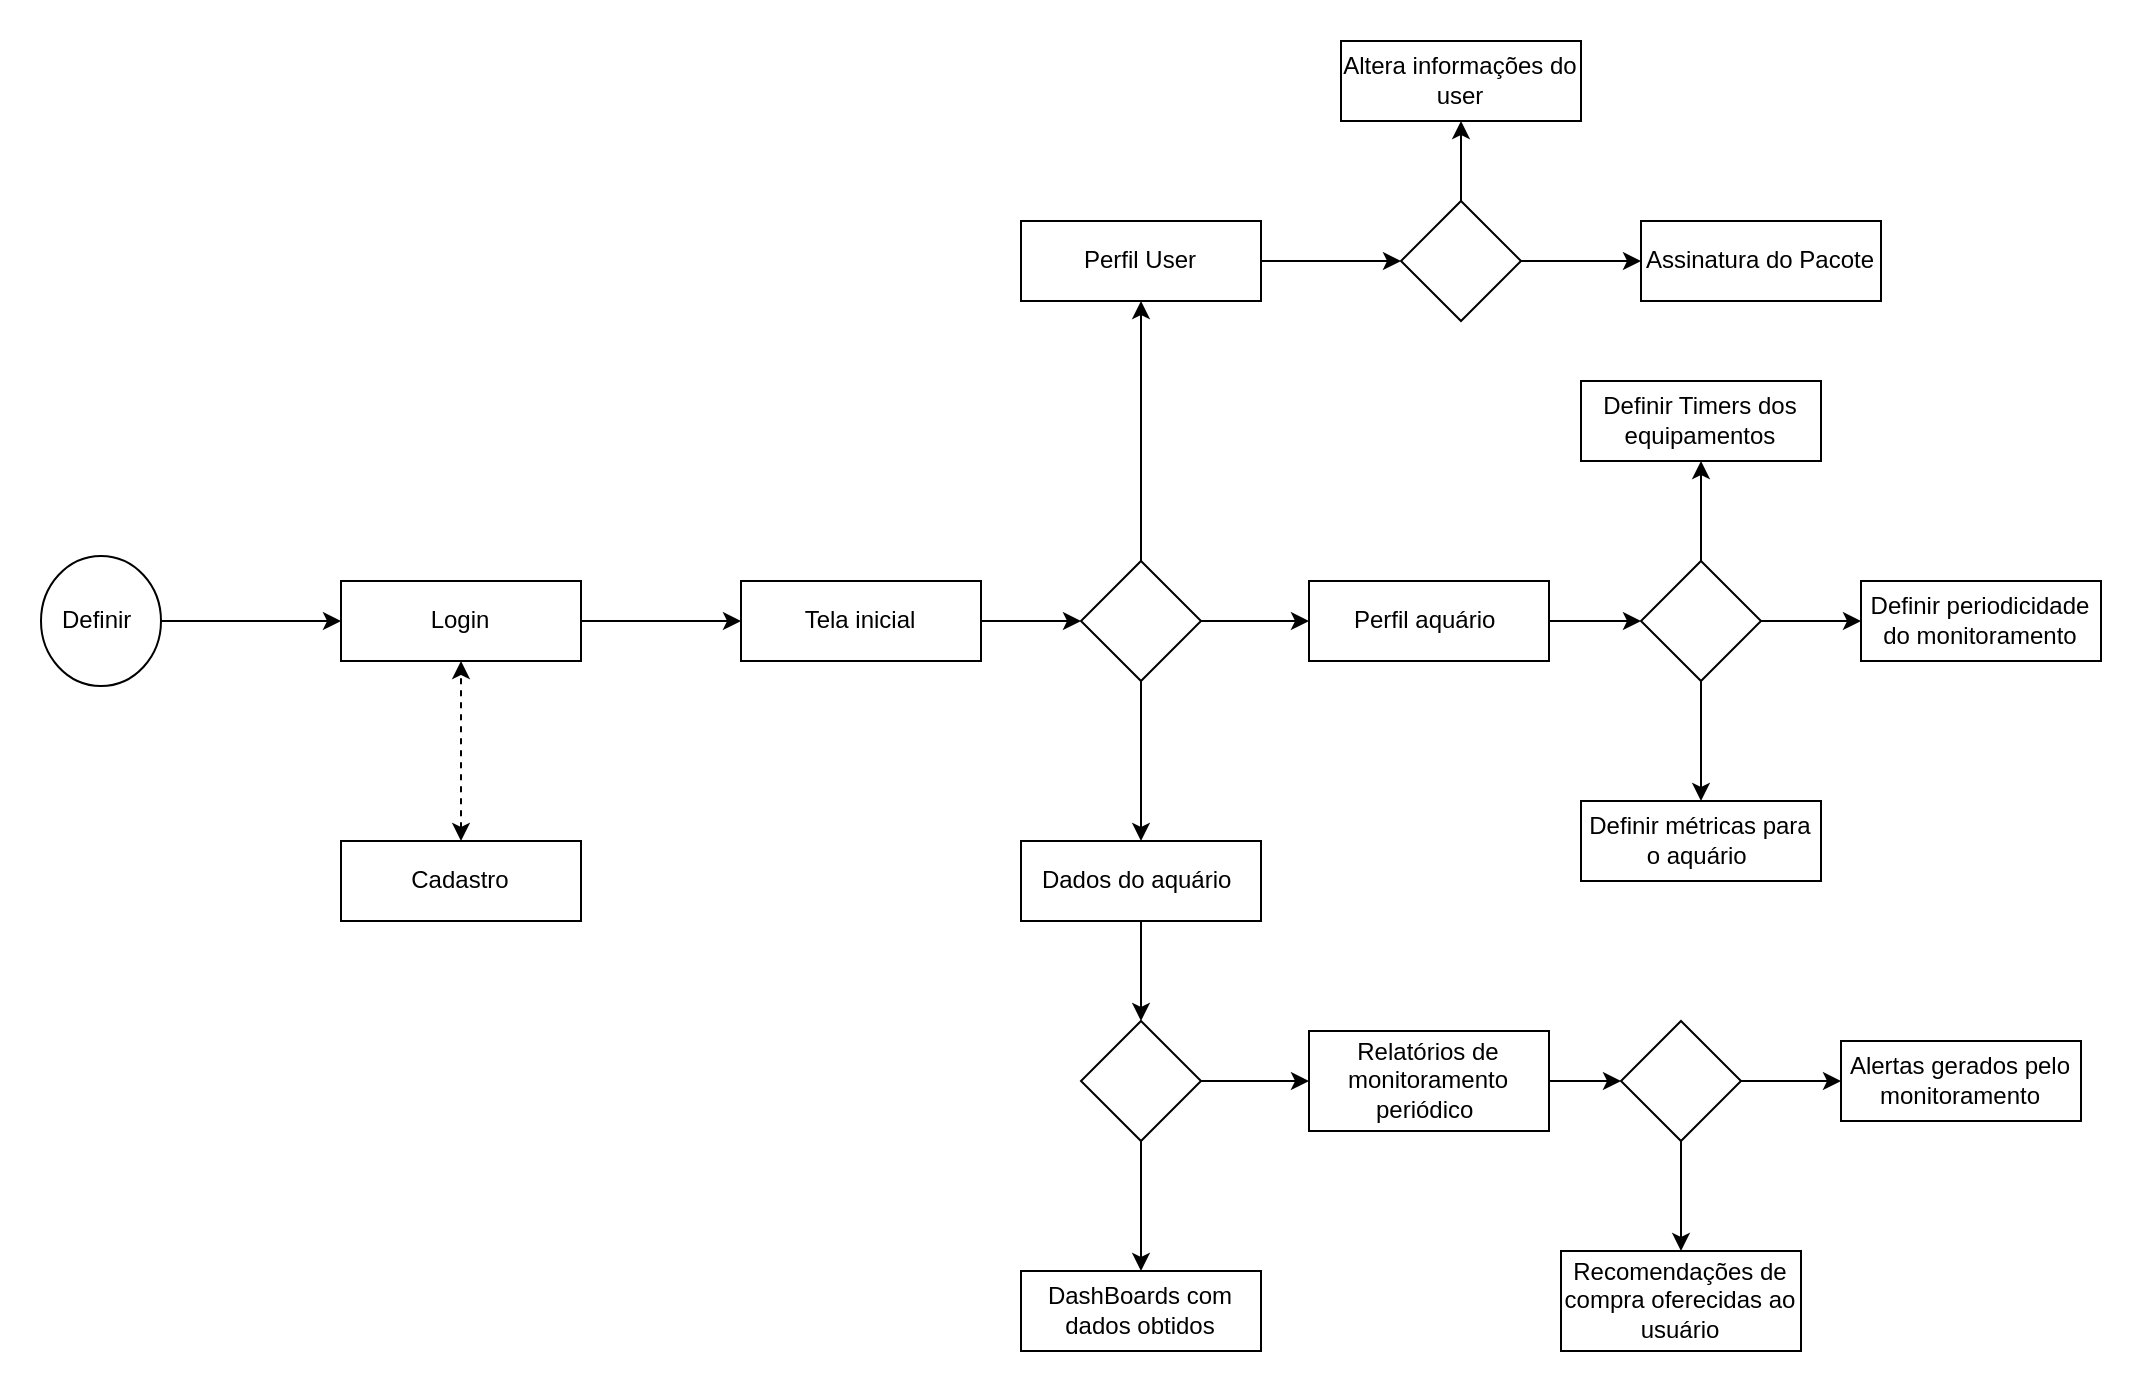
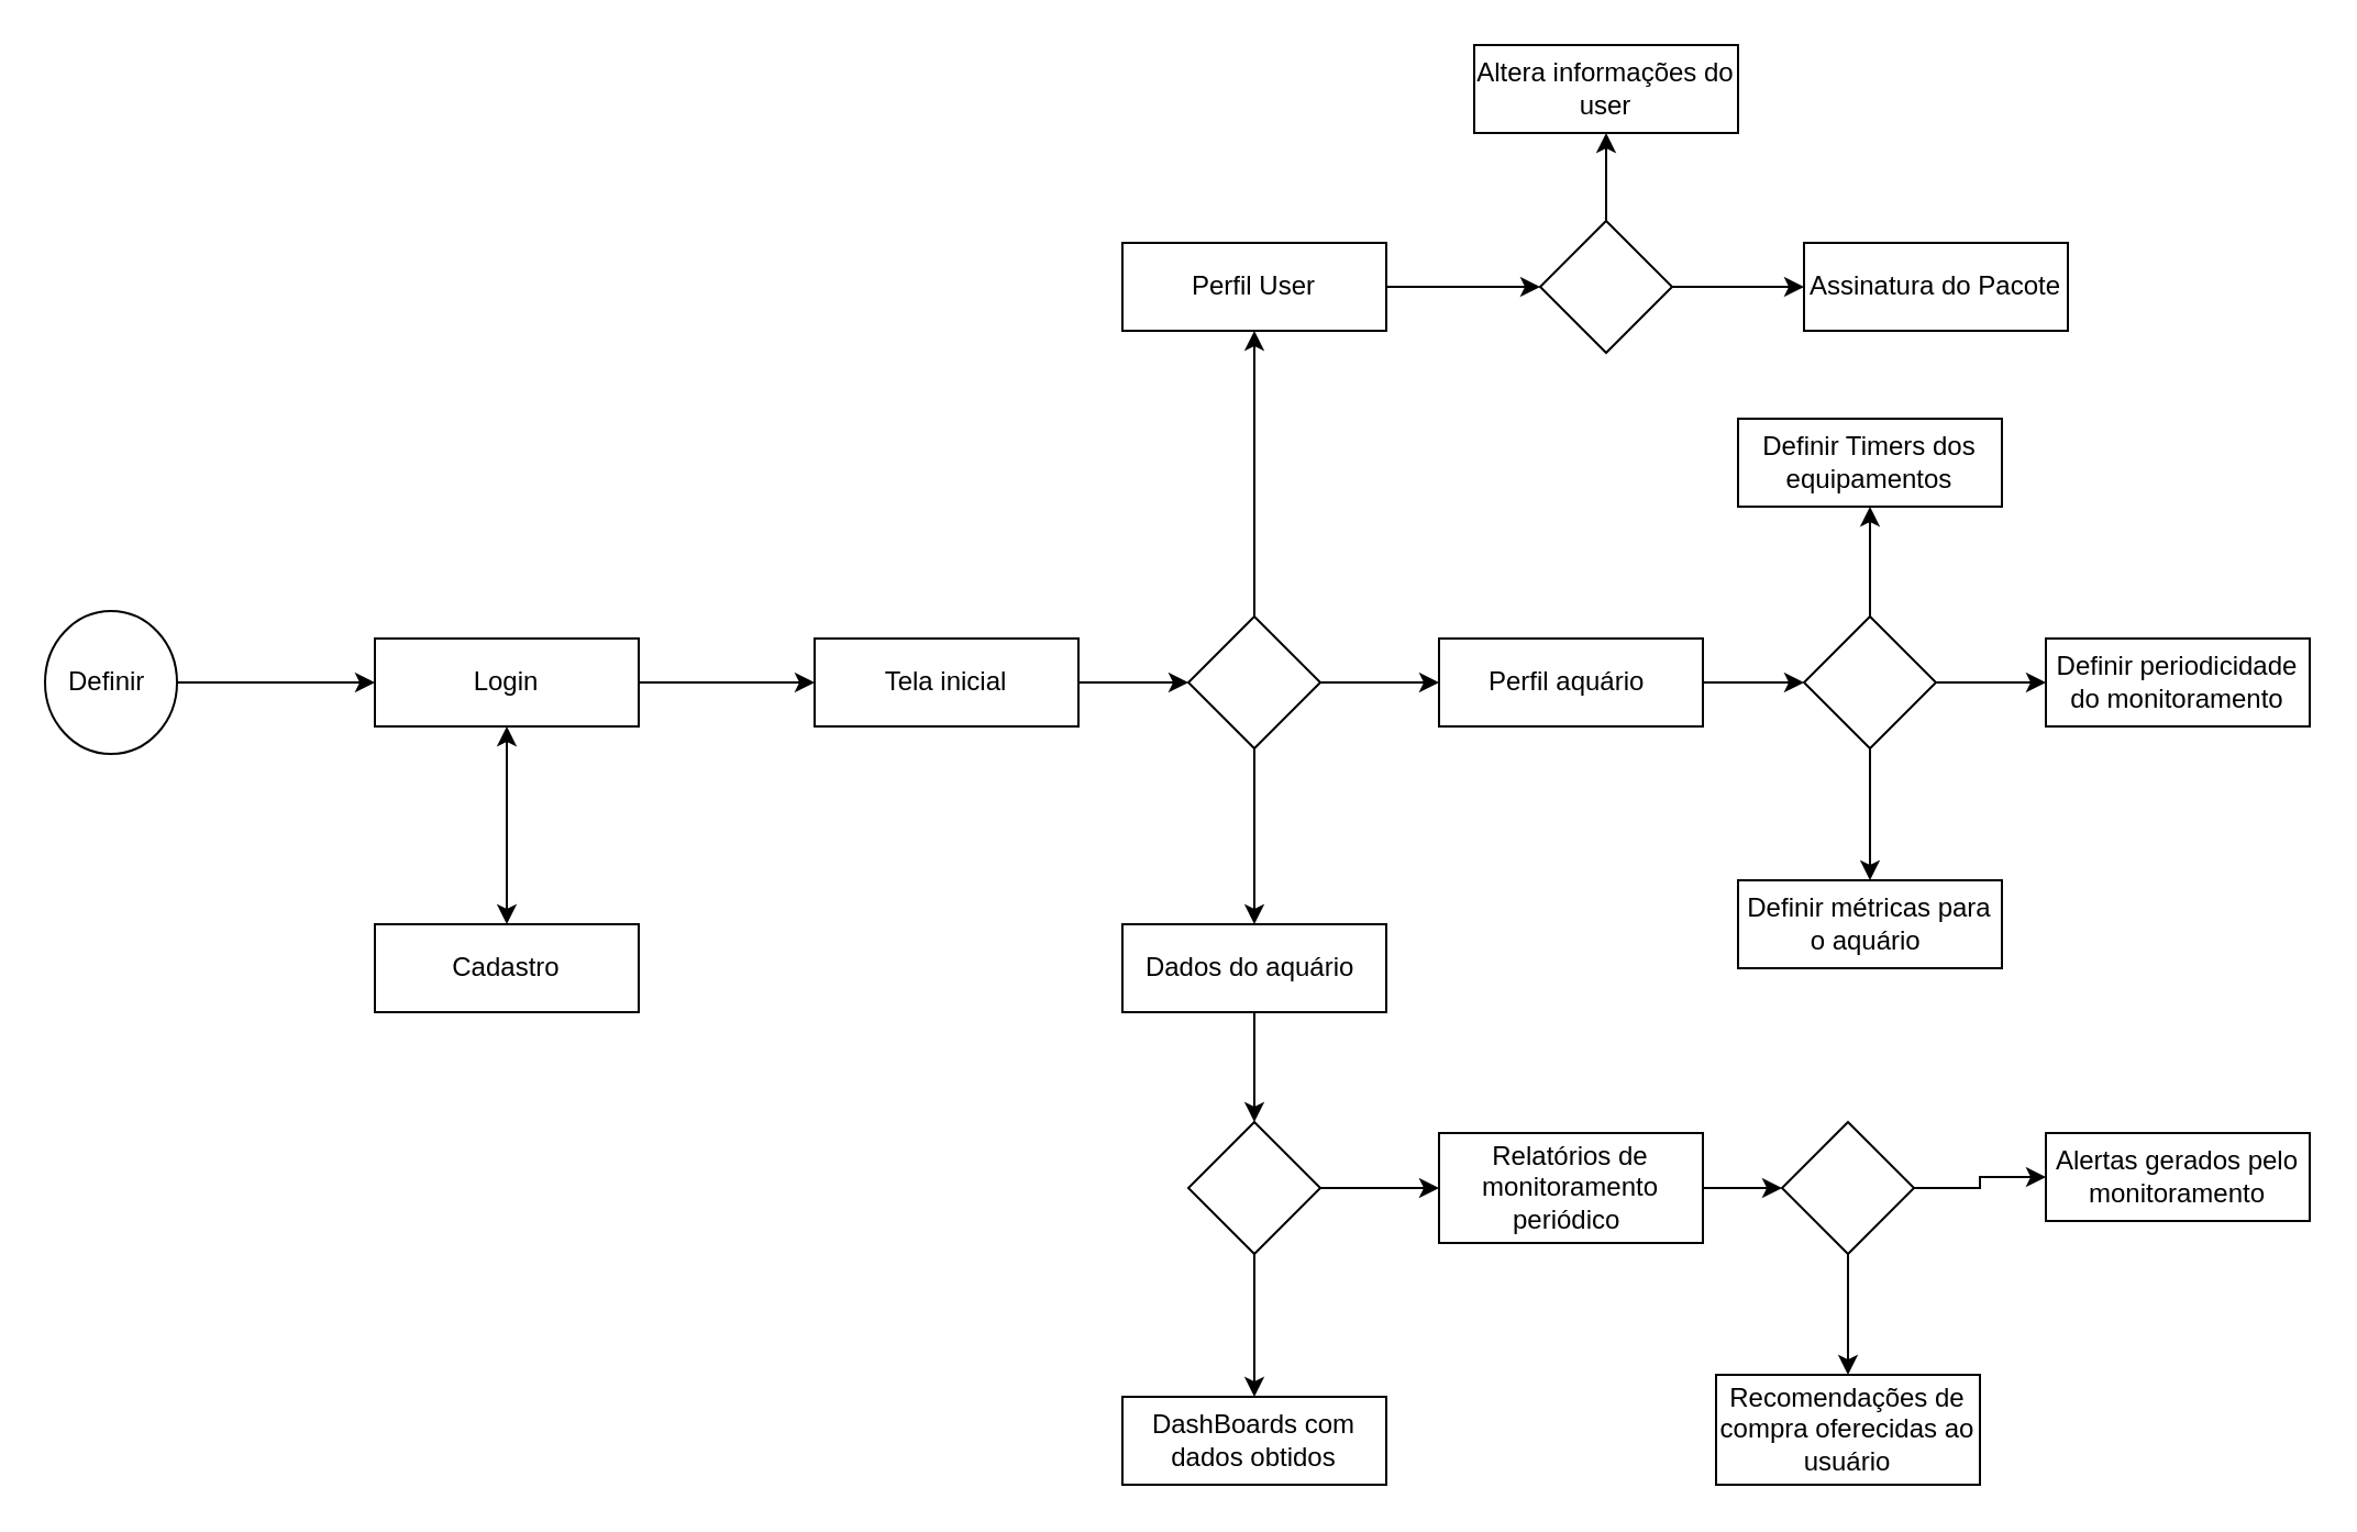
  <mxCell id="0" />
  <mxCell id="1" parent="0" />
  <mxCell id="2" value="" style="edgeStyle=orthogonalEdgeStyle;rounded=0;orthogonalLoop=1;jettySize=auto;html=1;" edge="1" parent="1" source="3" target="5"><mxGeometry relative="1" as="geometry" /></mxCell>
  <mxCell id="3" value="Login" style="rounded=0;whiteSpace=wrap;html=1;" vertex="1" parent="1"><mxGeometry x="170" y="290" width="120" height="40" as="geometry" /></mxCell>
  <mxCell id="4" value="" style="edgeStyle=orthogonalEdgeStyle;rounded=0;orthogonalLoop=1;jettySize=auto;html=1;" edge="1" parent="1" source="5" target="9"><mxGeometry relative="1" as="geometry" /></mxCell>
  <mxCell id="5" value="Tela inicial" style="rounded=0;whiteSpace=wrap;html=1;" vertex="1" parent="1"><mxGeometry x="370" y="290" width="120" height="40" as="geometry" /></mxCell>
  <mxCell id="6" value="Cadastro" style="rounded=0;whiteSpace=wrap;html=1;" vertex="1" parent="1"><mxGeometry x="170" y="420" width="120" height="40" as="geometry" /></mxCell>
- <mxCell id="7" value="" style="endArrow=classic;startArrow=classic;html=1;rounded=0;entryX=0.5;entryY=1;entryDx=0;entryDy=0;exitX=0.5;exitY=0;exitDx=0;exitDy=0;dashed=1;" edge="1" parent="1" source="6" target="3"><mxGeometry width="50" height="50" relative="1" as="geometry"><mxPoint x="730" y="640" as="sourcePoint" /><mxPoint x="780" y="590" as="targetPoint" /></mxGeometry></mxCell>
+ <mxCell id="7" value="" style="endArrow=classic;startArrow=classic;html=1;rounded=0;entryX=0.5;entryY=1;entryDx=0;entryDy=0;exitX=0.5;exitY=0;exitDx=0;exitDy=0;" edge="1" parent="1" source="6" target="3"><mxGeometry width="50" height="50" relative="1" as="geometry"><mxPoint x="730" y="640" as="sourcePoint" /><mxPoint x="780" y="590" as="targetPoint" /></mxGeometry></mxCell>
  <mxCell id="8" value="" style="endArrow=classic;html=1;rounded=0;entryX=0;entryY=0.5;entryDx=0;entryDy=0;exitX=1;exitY=0.5;exitDx=0;exitDy=0;" edge="1" parent="1" source="21" target="3"><mxGeometry width="50" height="50" relative="1" as="geometry"><mxPoint x="90" y="310" as="sourcePoint" /><mxPoint x="780" y="590" as="targetPoint" /></mxGeometry></mxCell>
  <mxCell id="9" value="" style="rhombus;whiteSpace=wrap;html=1;rounded=0;" vertex="1" parent="1"><mxGeometry x="540" y="280" width="60" height="60" as="geometry" /></mxCell>
  <mxCell id="10" value="" style="edgeStyle=orthogonalEdgeStyle;rounded=0;orthogonalLoop=1;jettySize=auto;html=1;entryX=0;entryY=0.5;entryDx=0;entryDy=0;" edge="1" parent="1" source="11" target="17"><mxGeometry relative="1" as="geometry"><mxPoint x="730" y="130" as="targetPoint" /></mxGeometry></mxCell>
  <mxCell id="11" value="Perfil User" style="rounded=0;whiteSpace=wrap;html=1;" vertex="1" parent="1"><mxGeometry x="510" y="110" width="120" height="40" as="geometry" /></mxCell>
  <mxCell id="12" value="" style="endArrow=classic;html=1;rounded=0;entryX=0.5;entryY=1;entryDx=0;entryDy=0;exitX=0.5;exitY=0;exitDx=0;exitDy=0;" edge="1" parent="1" source="9" target="11"><mxGeometry width="50" height="50" relative="1" as="geometry"><mxPoint x="660" y="500" as="sourcePoint" /><mxPoint x="710" y="450" as="targetPoint" /></mxGeometry></mxCell>
  <mxCell id="13" value="Dados do aquário&amp;nbsp;" style="rounded=0;whiteSpace=wrap;html=1;" vertex="1" parent="1"><mxGeometry x="510" y="420" width="120" height="40" as="geometry" /></mxCell>
  <mxCell id="14" value="" style="endArrow=classic;html=1;rounded=0;exitX=0.5;exitY=1;exitDx=0;exitDy=0;entryX=0.5;entryY=0;entryDx=0;entryDy=0;" edge="1" parent="1" source="9" target="13"><mxGeometry width="50" height="50" relative="1" as="geometry"><mxPoint x="660" y="500" as="sourcePoint" /><mxPoint x="710" y="450" as="targetPoint" /></mxGeometry></mxCell>
  <mxCell id="15" value="Perfil aquário&amp;nbsp;" style="rounded=0;whiteSpace=wrap;html=1;" vertex="1" parent="1"><mxGeometry x="654" y="290" width="120" height="40" as="geometry" /></mxCell>
  <mxCell id="16" value="" style="endArrow=classic;html=1;rounded=0;exitX=1;exitY=0.5;exitDx=0;exitDy=0;entryX=0;entryY=0.5;entryDx=0;entryDy=0;" edge="1" parent="1" source="9" target="15"><mxGeometry width="50" height="50" relative="1" as="geometry"><mxPoint x="660" y="260" as="sourcePoint" /><mxPoint x="710" y="210" as="targetPoint" /></mxGeometry></mxCell>
  <mxCell id="17" value="" style="rhombus;whiteSpace=wrap;html=1;rounded=0;" vertex="1" parent="1"><mxGeometry x="700" y="100" width="60" height="60" as="geometry" /></mxCell>
  <mxCell id="18" value="Altera informações do user" style="rounded=0;whiteSpace=wrap;html=1;" vertex="1" parent="1"><mxGeometry x="670" y="20" width="120" height="40" as="geometry" /></mxCell>
  <mxCell id="19" value="Assinatura do Pacote" style="rounded=0;whiteSpace=wrap;html=1;" vertex="1" parent="1"><mxGeometry x="820" y="110" width="120" height="40" as="geometry" /></mxCell>
  <mxCell id="20" value="" style="endArrow=classic;html=1;rounded=0;entryX=0;entryY=0.5;entryDx=0;entryDy=0;exitX=1;exitY=0.5;exitDx=0;exitDy=0;" edge="1" parent="1" source="17" target="19"><mxGeometry width="50" height="50" relative="1" as="geometry"><mxPoint x="660" y="200" as="sourcePoint" /><mxPoint x="710" y="150" as="targetPoint" /></mxGeometry></mxCell>
  <mxCell id="21" value="Definir&amp;nbsp;" style="ellipse;whiteSpace=wrap;html=1;" vertex="1" parent="1"><mxGeometry x="20" y="277.5" width="60" height="65" as="geometry" /></mxCell>
  <mxCell id="22" value="" style="endArrow=classic;html=1;rounded=0;entryX=0.5;entryY=1;entryDx=0;entryDy=0;exitX=0.5;exitY=0;exitDx=0;exitDy=0;" edge="1" parent="1" source="17" target="18"><mxGeometry width="50" height="50" relative="1" as="geometry"><mxPoint x="590" y="200" as="sourcePoint" /><mxPoint x="640" y="150" as="targetPoint" /></mxGeometry></mxCell>
  <mxCell id="23" value="" style="edgeStyle=orthogonalEdgeStyle;rounded=0;orthogonalLoop=1;jettySize=auto;html=1;" edge="1" parent="1" source="26" target="37"><mxGeometry relative="1" as="geometry" /></mxCell>
  <mxCell id="24" value="" style="edgeStyle=orthogonalEdgeStyle;rounded=0;orthogonalLoop=1;jettySize=auto;html=1;" edge="1" parent="1" source="26" target="38"><mxGeometry relative="1" as="geometry" /></mxCell>
  <mxCell id="25" value="" style="edgeStyle=orthogonalEdgeStyle;rounded=0;orthogonalLoop=1;jettySize=auto;html=1;" edge="1" parent="1" source="26" target="39"><mxGeometry relative="1" as="geometry" /></mxCell>
  <mxCell id="26" value="" style="rhombus;whiteSpace=wrap;html=1;rounded=0;" vertex="1" parent="1"><mxGeometry x="820" y="280" width="60" height="60" as="geometry" /></mxCell>
  <mxCell id="27" value="" style="rhombus;whiteSpace=wrap;html=1;rounded=0;" vertex="1" parent="1"><mxGeometry x="540" y="510" width="60" height="60" as="geometry" /></mxCell>
  <mxCell id="28" value="" style="endArrow=classic;html=1;rounded=0;exitX=0.5;exitY=1;exitDx=0;exitDy=0;entryX=0.5;entryY=0;entryDx=0;entryDy=0;" edge="1" parent="1" source="13" target="27"><mxGeometry width="50" height="50" relative="1" as="geometry"><mxPoint x="620" y="490" as="sourcePoint" /><mxPoint x="670" y="440" as="targetPoint" /></mxGeometry></mxCell>
  <mxCell id="29" value="" style="endArrow=classic;html=1;rounded=0;exitX=1;exitY=0.5;exitDx=0;exitDy=0;entryX=0;entryY=0.5;entryDx=0;entryDy=0;" edge="1" parent="1" source="15" target="26"><mxGeometry width="50" height="50" relative="1" as="geometry"><mxPoint x="620" y="490" as="sourcePoint" /><mxPoint x="670" y="440" as="targetPoint" /></mxGeometry></mxCell>
  <mxCell id="30" value="DashBoards com dados obtidos" style="rounded=0;whiteSpace=wrap;html=1;" vertex="1" parent="1"><mxGeometry x="510" y="635" width="120" height="40" as="geometry" /></mxCell>
  <mxCell id="31" value="" style="endArrow=classic;html=1;rounded=0;exitX=0.5;exitY=1;exitDx=0;exitDy=0;entryX=0.5;entryY=0;entryDx=0;entryDy=0;" edge="1" parent="1" source="27" target="30"><mxGeometry width="50" height="50" relative="1" as="geometry"><mxPoint x="620" y="490" as="sourcePoint" /><mxPoint x="670" y="440" as="targetPoint" /></mxGeometry></mxCell>
  <mxCell id="32" value="" style="edgeStyle=orthogonalEdgeStyle;rounded=0;orthogonalLoop=1;jettySize=auto;html=1;exitX=0.5;exitY=1;exitDx=0;exitDy=0;" edge="1" parent="1" source="42" target="40"><mxGeometry relative="1" as="geometry" /></mxCell>
  <mxCell id="33" value="" style="edgeStyle=orthogonalEdgeStyle;rounded=0;orthogonalLoop=1;jettySize=auto;html=1;" edge="1" parent="1" source="34" target="42"><mxGeometry relative="1" as="geometry" /></mxCell>
  <mxCell id="34" value="Relatórios de monitoramento periódico&amp;nbsp;" style="rounded=0;whiteSpace=wrap;html=1;" vertex="1" parent="1"><mxGeometry x="654" y="515" width="120" height="50" as="geometry" /></mxCell>
  <mxCell id="35" value="" style="endArrow=classic;html=1;rounded=0;exitX=1;exitY=0.5;exitDx=0;exitDy=0;entryX=0;entryY=0.5;entryDx=0;entryDy=0;" edge="1" parent="1" source="27" target="34"><mxGeometry width="50" height="50" relative="1" as="geometry"><mxPoint x="620" y="490" as="sourcePoint" /><mxPoint x="670" y="440" as="targetPoint" /></mxGeometry></mxCell>
- <mxCell id="36" value="Alertas gerados pelo monitoramento" style="rounded=0;whiteSpace=wrap;html=1;" vertex="1" parent="1"><mxGeometry x="920" y="520" width="120" height="40" as="geometry" /></mxCell>
+ <mxCell id="36" value="Alertas gerados pelo monitoramento" style="rounded=0;whiteSpace=wrap;html=1;" vertex="1" parent="1"><mxGeometry x="930" y="515" width="120" height="40" as="geometry" /></mxCell>
  <mxCell id="37" value="Definir métricas para o aquário&amp;nbsp;" style="rounded=0;whiteSpace=wrap;html=1;" vertex="1" parent="1"><mxGeometry x="790" y="400" width="120" height="40" as="geometry" /></mxCell>
  <mxCell id="38" value="Definir periodicidade do monitoramento" style="rounded=0;whiteSpace=wrap;html=1;" vertex="1" parent="1"><mxGeometry x="930" y="290" width="120" height="40" as="geometry" /></mxCell>
  <mxCell id="39" value="Definir Timers dos equipamentos" style="rounded=0;whiteSpace=wrap;html=1;" vertex="1" parent="1"><mxGeometry x="790" y="190" width="120" height="40" as="geometry" /></mxCell>
  <mxCell id="40" value="Recomendações de compra oferecidas ao usuário" style="rounded=0;whiteSpace=wrap;html=1;" vertex="1" parent="1"><mxGeometry x="780" y="625" width="120" height="50" as="geometry" /></mxCell>
  <mxCell id="41" value="" style="edgeStyle=orthogonalEdgeStyle;rounded=0;orthogonalLoop=1;jettySize=auto;html=1;" edge="1" parent="1" source="42" target="36"><mxGeometry relative="1" as="geometry" /></mxCell>
  <mxCell id="42" value="" style="rhombus;whiteSpace=wrap;html=1;rounded=0;" vertex="1" parent="1"><mxGeometry x="810" y="510" width="60" height="60" as="geometry" /></mxCell>
